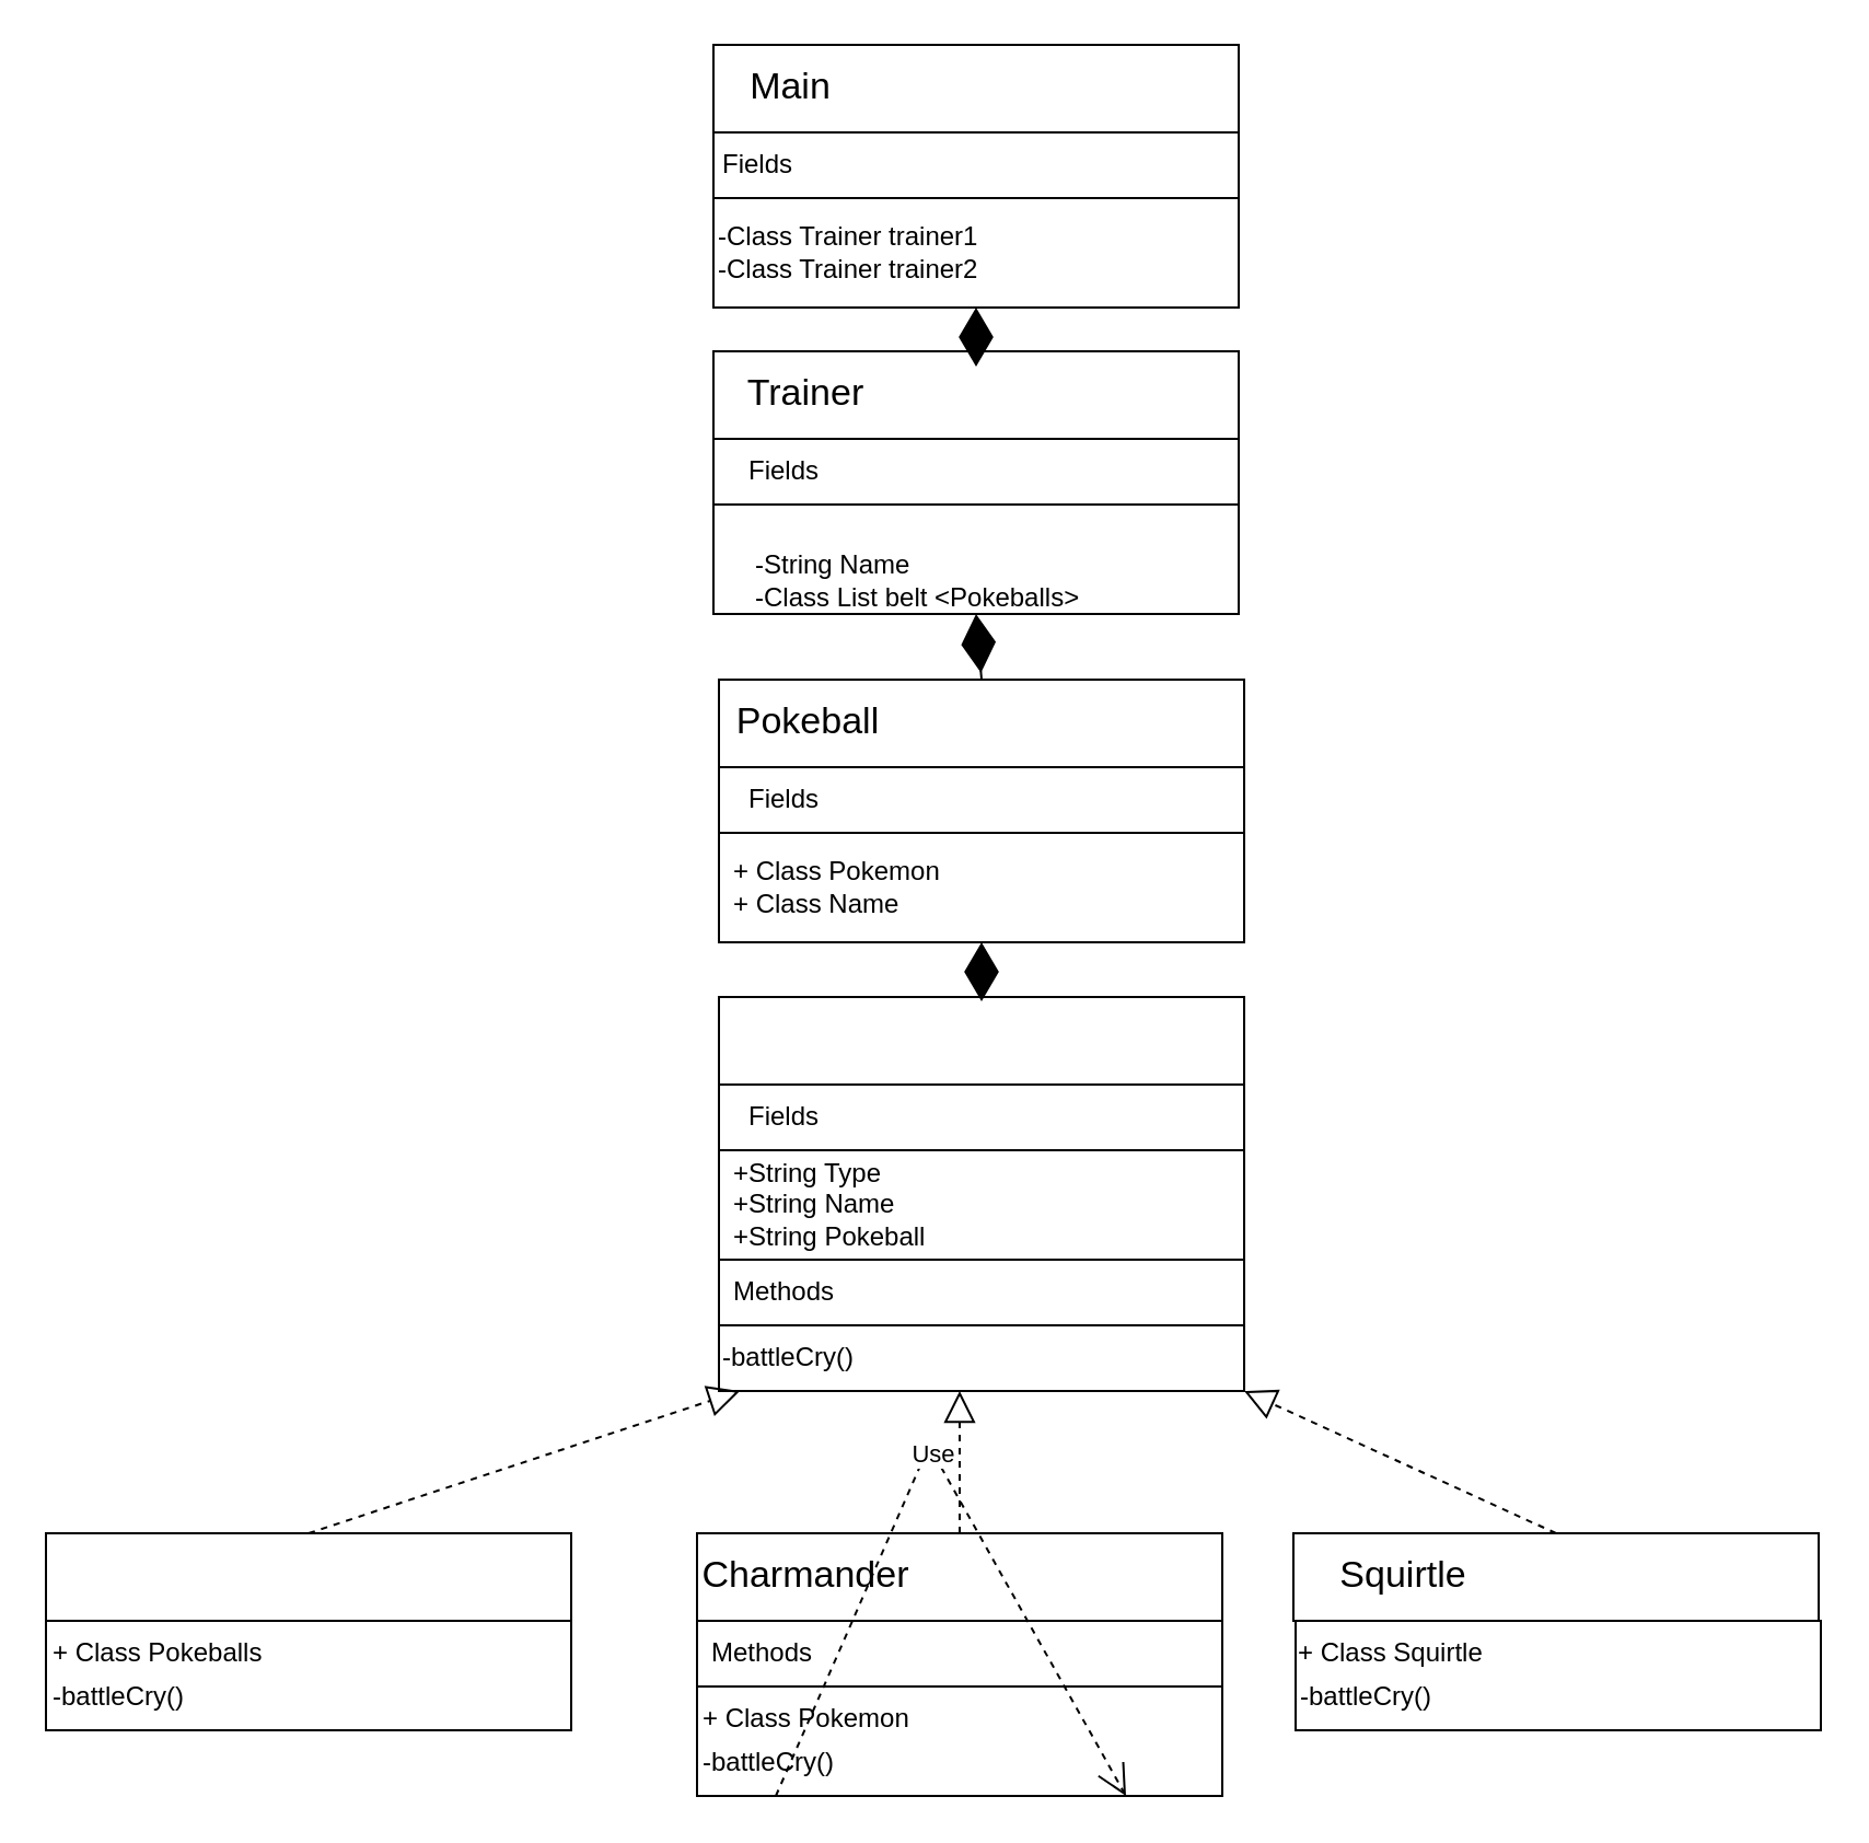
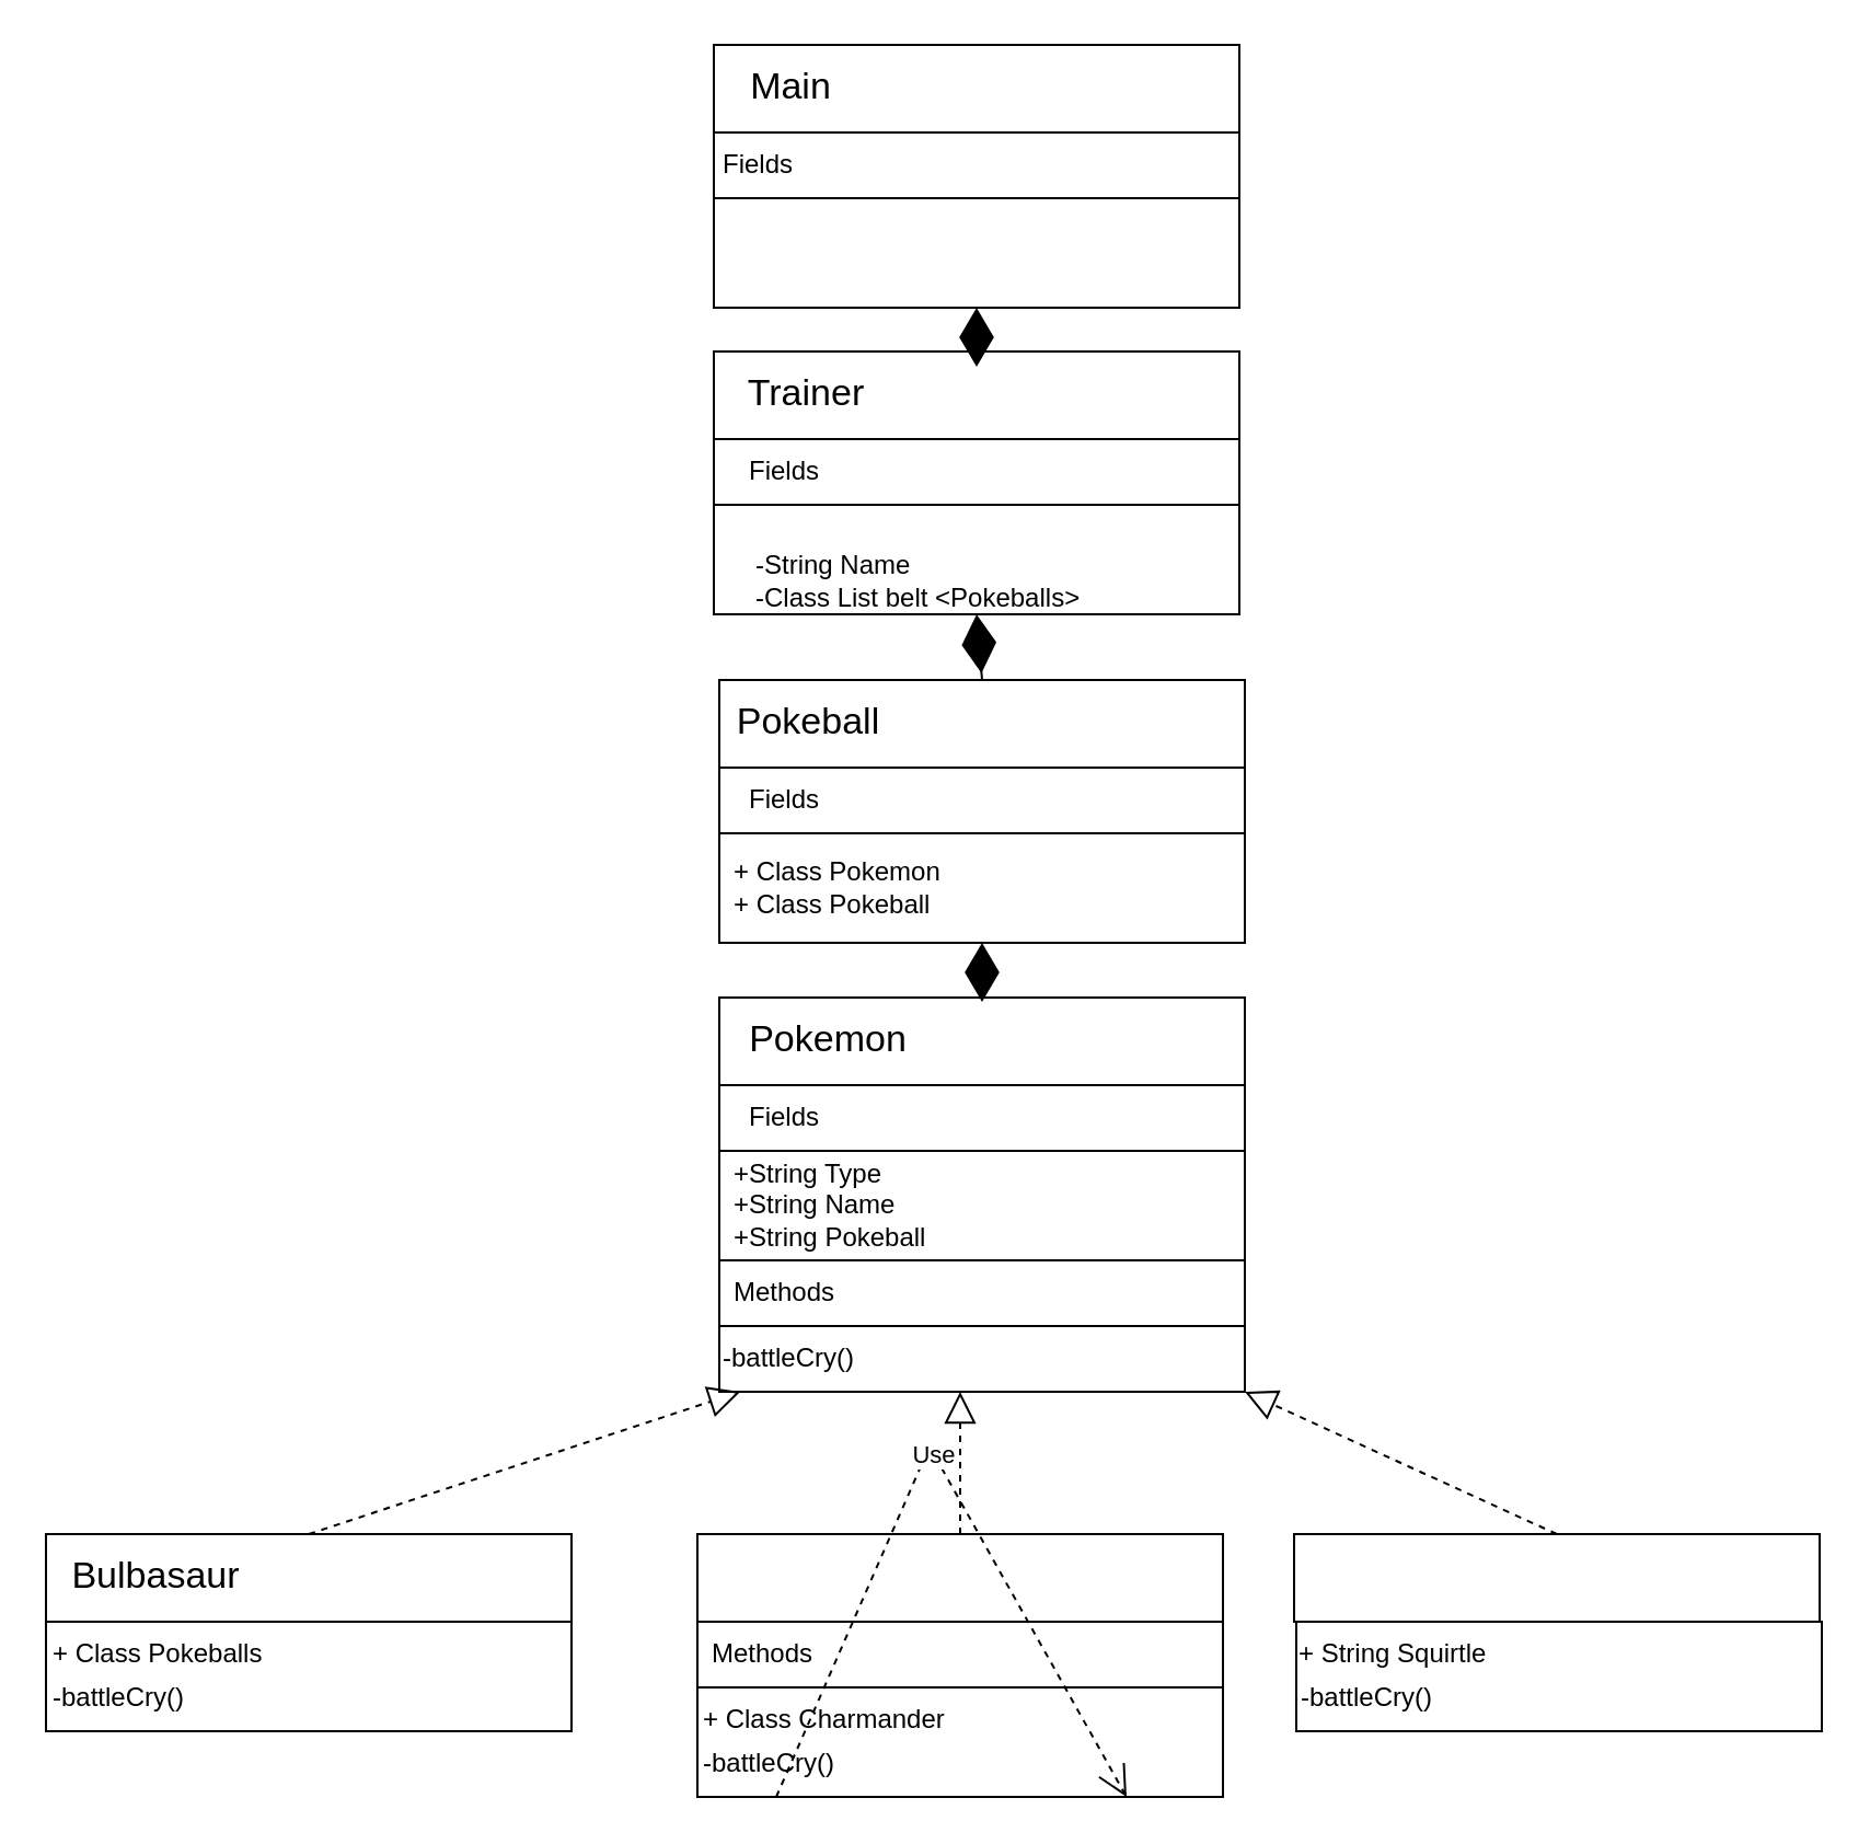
  <mxCell id="0" />
  <mxCell id="1" parent="0" />
  <mxCell id="2" value="" style="rounded=0;whiteSpace=wrap;html=1;" parent="1" vertex="1"><mxGeometry x="318" y="700" width="240" height="40" as="geometry" /></mxCell>
  <mxCell id="3" value="" style="rounded=0;whiteSpace=wrap;html=1;" parent="1" vertex="1"><mxGeometry x="318" y="740" width="240" height="30" as="geometry" /></mxCell>
- <mxCell id="4" value="&lt;font style=&quot;font-size: 17px;&quot;&gt;Charmander&lt;/font&gt;" style="text;html=1;strokeColor=none;fillColor=none;align=center;verticalAlign=middle;whiteSpace=wrap;rounded=0;" parent="1" vertex="1"><mxGeometry x="318" y="705" width="100" height="30" as="geometry" /></mxCell>
  <mxCell id="5" value="" style="rounded=0;whiteSpace=wrap;html=1;" parent="1" vertex="1"><mxGeometry x="318" y="770" width="240" height="50" as="geometry" /></mxCell>
  <mxCell id="6" value="Methods" style="text;html=1;strokeColor=none;fillColor=none;align=center;verticalAlign=middle;whiteSpace=wrap;rounded=0;" parent="1" vertex="1"><mxGeometry x="318" y="740" width="60" height="30" as="geometry" /></mxCell>
- <mxCell id="7" value="+ Class Pokemon" style="text;html=1;strokeColor=none;fillColor=none;align=left;verticalAlign=middle;whiteSpace=wrap;rounded=0;" parent="1" vertex="1"><mxGeometry x="319" y="770" width="148.5" height="30" as="geometry" /></mxCell>
+ <mxCell id="7" value="+ Class Charmander" style="text;html=1;strokeColor=none;fillColor=none;align=left;verticalAlign=middle;whiteSpace=wrap;rounded=0;" parent="1" vertex="1"><mxGeometry x="319" y="770" width="148.5" height="30" as="geometry" /></mxCell>
  <mxCell id="8" value="&lt;div style=&quot;&quot;&gt;&lt;span style=&quot;background-color: initial;&quot;&gt;-battleCry()&lt;/span&gt;&lt;br&gt;&lt;/div&gt;" style="text;html=1;strokeColor=none;fillColor=none;align=left;verticalAlign=middle;whiteSpace=wrap;rounded=0;" parent="1" vertex="1"><mxGeometry x="319" y="790" width="110" height="30" as="geometry" /></mxCell>
  <mxCell id="9" value="" style="rounded=0;whiteSpace=wrap;html=1;" parent="1" vertex="1"><mxGeometry x="328" y="310" width="240" height="40" as="geometry" /></mxCell>
  <mxCell id="10" value="" style="rounded=0;whiteSpace=wrap;html=1;" parent="1" vertex="1"><mxGeometry x="328" y="350" width="240" height="30" as="geometry" /></mxCell>
  <mxCell id="11" value="&lt;span style=&quot;font-size: 17px;&quot;&gt;Pokeball&lt;/span&gt;" style="text;html=1;strokeColor=none;fillColor=none;align=center;verticalAlign=middle;whiteSpace=wrap;rounded=0;" parent="1" vertex="1"><mxGeometry x="319" y="315" width="100" height="30" as="geometry" /></mxCell>
  <mxCell id="12" value="" style="rounded=0;whiteSpace=wrap;html=1;" parent="1" vertex="1"><mxGeometry x="328" y="380" width="240" height="50" as="geometry" /></mxCell>
  <mxCell id="13" value="Fields" style="text;html=1;strokeColor=none;fillColor=none;align=center;verticalAlign=middle;whiteSpace=wrap;rounded=0;" parent="1" vertex="1"><mxGeometry x="328" y="350" width="60" height="30" as="geometry" /></mxCell>
- <mxCell id="14" value="+ Class Pokemon&lt;br&gt;+ Class Name" style="text;html=1;strokeColor=none;fillColor=none;align=left;verticalAlign=middle;whiteSpace=wrap;rounded=0;" parent="1" vertex="1"><mxGeometry x="333" y="390" width="110" height="30" as="geometry" /></mxCell>
+ <mxCell id="14" value="+ Class Pokemon&lt;br&gt;+ Class Pokeball" style="text;html=1;strokeColor=none;fillColor=none;align=left;verticalAlign=middle;whiteSpace=wrap;rounded=0;" parent="1" vertex="1"><mxGeometry x="333" y="390" width="110" height="30" as="geometry" /></mxCell>
  <mxCell id="15" value="" style="rounded=0;whiteSpace=wrap;html=1;" parent="1" vertex="1"><mxGeometry x="325.5" y="160" width="240" height="40" as="geometry" /></mxCell>
  <mxCell id="16" value="" style="rounded=0;whiteSpace=wrap;html=1;" parent="1" vertex="1"><mxGeometry x="325.5" y="200" width="240" height="30" as="geometry" /></mxCell>
  <mxCell id="17" value="&lt;font style=&quot;font-size: 17px;&quot;&gt;Trainer&lt;/font&gt;" style="text;html=1;strokeColor=none;fillColor=none;align=center;verticalAlign=middle;whiteSpace=wrap;rounded=0;" parent="1" vertex="1"><mxGeometry x="318" y="165" width="100" height="30" as="geometry" /></mxCell>
  <mxCell id="18" value="" style="rounded=0;whiteSpace=wrap;html=1;" parent="1" vertex="1"><mxGeometry x="325.5" y="230" width="240" height="50" as="geometry" /></mxCell>
  <mxCell id="19" value="Fields" style="text;html=1;strokeColor=none;fillColor=none;align=center;verticalAlign=middle;whiteSpace=wrap;rounded=0;" parent="1" vertex="1"><mxGeometry x="328" y="200" width="60" height="30" as="geometry" /></mxCell>
  <mxCell id="20" value="-String Name&lt;br&gt;-Class List belt &amp;lt;Pokeballs&amp;gt;" style="text;html=1;strokeColor=none;fillColor=none;align=left;verticalAlign=middle;whiteSpace=wrap;rounded=0;" parent="1" vertex="1"><mxGeometry x="343" y="255" width="185" height="20" as="geometry" /></mxCell>
  <mxCell id="21" value="" style="rounded=0;whiteSpace=wrap;html=1;" parent="1" vertex="1"><mxGeometry x="325.5" y="20" width="240" height="40" as="geometry" /></mxCell>
  <mxCell id="22" value="" style="rounded=0;whiteSpace=wrap;html=1;" parent="1" vertex="1"><mxGeometry x="325.5" y="60" width="240" height="30" as="geometry" /></mxCell>
  <mxCell id="23" value="&lt;font style=&quot;font-size: 17px;&quot;&gt;Main&lt;/font&gt;" style="text;html=1;strokeColor=none;fillColor=none;align=center;verticalAlign=middle;whiteSpace=wrap;rounded=0;" parent="1" vertex="1"><mxGeometry x="310.5" y="25" width="100" height="30" as="geometry" /></mxCell>
  <mxCell id="24" value="" style="rounded=0;whiteSpace=wrap;html=1;" parent="1" vertex="1"><mxGeometry x="325.5" y="90" width="240" height="50" as="geometry" /></mxCell>
  <mxCell id="25" value="Fields" style="text;html=1;strokeColor=none;fillColor=none;align=center;verticalAlign=middle;whiteSpace=wrap;rounded=0;" parent="1" vertex="1"><mxGeometry x="315.5" y="60" width="60" height="30" as="geometry" /></mxCell>
- <mxCell id="26" value="-Class Trainer trainer1&lt;br&gt;-Class Trainer trainer2" style="text;html=1;strokeColor=none;fillColor=none;align=left;verticalAlign=middle;whiteSpace=wrap;rounded=0;" parent="1" vertex="1"><mxGeometry x="325.5" y="100" width="225" height="30" as="geometry" /></mxCell>
  <mxCell id="27" value="" style="rounded=0;whiteSpace=wrap;html=1;" parent="1" vertex="1"><mxGeometry x="328" y="455" width="240" height="40" as="geometry" /></mxCell>
  <mxCell id="28" value="" style="rounded=0;whiteSpace=wrap;html=1;" parent="1" vertex="1"><mxGeometry x="328" y="495" width="240" height="30" as="geometry" /></mxCell>
+ <mxCell id="29" value="&lt;font style=&quot;font-size: 17px;&quot;&gt;Pokemon&lt;/font&gt;" style="text;html=1;strokeColor=none;fillColor=none;align=center;verticalAlign=middle;whiteSpace=wrap;rounded=0;" parent="1" vertex="1"><mxGeometry x="328" y="460" width="100" height="30" as="geometry" /></mxCell>
  <mxCell id="30" value="" style="rounded=0;whiteSpace=wrap;html=1;" parent="1" vertex="1"><mxGeometry x="328" y="525" width="240" height="50" as="geometry" /></mxCell>
  <mxCell id="31" value="Fields" style="text;html=1;strokeColor=none;fillColor=none;align=center;verticalAlign=middle;whiteSpace=wrap;rounded=0;" parent="1" vertex="1"><mxGeometry x="328" y="495" width="60" height="30" as="geometry" /></mxCell>
  <mxCell id="32" value="+String Type&lt;br&gt;+String Name&lt;br&gt;+String Pokeball" style="text;html=1;strokeColor=none;fillColor=none;align=left;verticalAlign=middle;whiteSpace=wrap;rounded=0;" parent="1" vertex="1"><mxGeometry x="333" y="535" width="110" height="30" as="geometry" /></mxCell>
  <mxCell id="33" value="" style="rounded=0;whiteSpace=wrap;html=1;" parent="1" vertex="1"><mxGeometry x="328" y="575" width="240" height="30" as="geometry" /></mxCell>
  <mxCell id="34" value="Methods" style="text;html=1;strokeColor=none;fillColor=none;align=center;verticalAlign=middle;whiteSpace=wrap;rounded=0;" parent="1" vertex="1"><mxGeometry x="328" y="575" width="60" height="30" as="geometry" /></mxCell>
  <mxCell id="35" value="" style="rounded=0;whiteSpace=wrap;html=1;" parent="1" vertex="1"><mxGeometry x="328" y="605" width="240" height="30" as="geometry" /></mxCell>
  <mxCell id="36" value="&lt;div style=&quot;&quot;&gt;&lt;span style=&quot;background-color: initial;&quot;&gt;-battleCry()&lt;/span&gt;&lt;br&gt;&lt;/div&gt;" style="text;html=1;strokeColor=none;fillColor=none;align=left;verticalAlign=middle;whiteSpace=wrap;rounded=0;" parent="1" vertex="1"><mxGeometry x="328" y="605" width="110" height="30" as="geometry" /></mxCell>
  <mxCell id="37" value="" style="rounded=0;whiteSpace=wrap;html=1;" parent="1" vertex="1"><mxGeometry x="20.5" y="700" width="240" height="40" as="geometry" /></mxCell>
+ <mxCell id="38" value="&lt;font style=&quot;font-size: 17px;&quot;&gt;Bulbasaur&lt;/font&gt;" style="text;html=1;strokeColor=none;fillColor=none;align=center;verticalAlign=middle;whiteSpace=wrap;rounded=0;" parent="1" vertex="1"><mxGeometry x="20.5" y="705" width="100" height="30" as="geometry" /></mxCell>
  <mxCell id="39" value="" style="rounded=0;whiteSpace=wrap;html=1;" parent="1" vertex="1"><mxGeometry x="590.5" y="700" width="240" height="40" as="geometry" /></mxCell>
- <mxCell id="40" value="&lt;font style=&quot;font-size: 17px;&quot;&gt;Squirtle&lt;/font&gt;" style="text;html=1;strokeColor=none;fillColor=none;align=center;verticalAlign=middle;whiteSpace=wrap;rounded=0;" parent="1" vertex="1"><mxGeometry x="590.5" y="705" width="100" height="30" as="geometry" /></mxCell>
  <mxCell id="41" value="" style="endArrow=diamondThin;endFill=1;endSize=24;html=1;rounded=0;exitX=0.5;exitY=0;exitDx=0;exitDy=0;entryX=0.5;entryY=1;entryDx=0;entryDy=0;" parent="1" source="27" target="12" edge="1"><mxGeometry width="160" relative="1" as="geometry"><mxPoint x="244" y="540" as="sourcePoint" /><mxPoint x="404" y="540" as="targetPoint" /></mxGeometry></mxCell>
  <mxCell id="42" value="" style="endArrow=diamondThin;endFill=1;endSize=24;html=1;rounded=0;exitX=0.5;exitY=0;exitDx=0;exitDy=0;entryX=0.5;entryY=1;entryDx=0;entryDy=0;" parent="1" source="9" target="18" edge="1"><mxGeometry width="160" relative="1" as="geometry"><mxPoint x="244" y="540" as="sourcePoint" /><mxPoint x="404" y="540" as="targetPoint" /></mxGeometry></mxCell>
  <mxCell id="43" value="" style="endArrow=diamondThin;endFill=1;endSize=24;html=1;rounded=0;exitX=0.5;exitY=0;exitDx=0;exitDy=0;entryX=0.5;entryY=1;entryDx=0;entryDy=0;" parent="1" source="15" target="24" edge="1"><mxGeometry width="160" relative="1" as="geometry"><mxPoint x="244" y="180" as="sourcePoint" /><mxPoint x="404" y="180" as="targetPoint" /></mxGeometry></mxCell>
  <mxCell id="44" value="" style="endArrow=block;dashed=1;endFill=0;endSize=12;html=1;rounded=0;exitX=0.5;exitY=0;exitDx=0;exitDy=0;" parent="1" source="37" target="36" edge="1"><mxGeometry width="160" relative="1" as="geometry"><mxPoint x="214" y="660" as="sourcePoint" /><mxPoint x="374" y="660" as="targetPoint" /></mxGeometry></mxCell>
  <mxCell id="45" value="" style="endArrow=block;dashed=1;endFill=0;endSize=12;html=1;rounded=0;exitX=0.5;exitY=0;exitDx=0;exitDy=0;entryX=1;entryY=1;entryDx=0;entryDy=0;" parent="1" source="2" target="36" edge="1"><mxGeometry width="160" relative="1" as="geometry"><mxPoint x="214" y="660" as="sourcePoint" /><mxPoint x="374" y="660" as="targetPoint" /></mxGeometry></mxCell>
  <mxCell id="46" value="" style="endArrow=block;dashed=1;endFill=0;endSize=12;html=1;rounded=0;exitX=0.5;exitY=0;exitDx=0;exitDy=0;entryX=1;entryY=1;entryDx=0;entryDy=0;" parent="1" source="39" target="35" edge="1"><mxGeometry width="160" relative="1" as="geometry"><mxPoint x="464" y="660" as="sourcePoint" /><mxPoint x="624" y="660" as="targetPoint" /></mxGeometry></mxCell>
  <mxCell id="47" value="" style="rounded=0;whiteSpace=wrap;html=1;" parent="1" vertex="1"><mxGeometry x="591.5" y="740" width="240" height="50" as="geometry" /></mxCell>
- <mxCell id="48" value="+ Class Squirtle" style="text;html=1;strokeColor=none;fillColor=none;align=left;verticalAlign=middle;whiteSpace=wrap;rounded=0;" parent="1" vertex="1"><mxGeometry x="590.5" y="740" width="148.5" height="30" as="geometry" /></mxCell>
+ <mxCell id="48" value="+ String Squirtle" style="text;html=1;strokeColor=none;fillColor=none;align=left;verticalAlign=middle;whiteSpace=wrap;rounded=0;" parent="1" vertex="1"><mxGeometry x="590.5" y="740" width="148.5" height="30" as="geometry" /></mxCell>
  <mxCell id="49" value="&lt;div style=&quot;&quot;&gt;&lt;span style=&quot;background-color: initial;&quot;&gt;-battleCry()&lt;/span&gt;&lt;br&gt;&lt;/div&gt;" style="text;html=1;strokeColor=none;fillColor=none;align=left;verticalAlign=middle;whiteSpace=wrap;rounded=0;" parent="1" vertex="1"><mxGeometry x="591.5" y="760" width="110" height="30" as="geometry" /></mxCell>
  <mxCell id="50" value="" style="rounded=0;whiteSpace=wrap;html=1;" parent="1" vertex="1"><mxGeometry x="20.5" y="740" width="240" height="50" as="geometry" /></mxCell>
  <mxCell id="51" value="+ Class Pokeballs" style="text;html=1;strokeColor=none;fillColor=none;align=left;verticalAlign=middle;whiteSpace=wrap;rounded=0;" parent="1" vertex="1"><mxGeometry x="21.5" y="740" width="148.5" height="30" as="geometry" /></mxCell>
  <mxCell id="52" value="&lt;div style=&quot;&quot;&gt;&lt;span style=&quot;background-color: initial;&quot;&gt;-battleCry()&lt;/span&gt;&lt;br&gt;&lt;/div&gt;" style="text;html=1;strokeColor=none;fillColor=none;align=left;verticalAlign=middle;whiteSpace=wrap;rounded=0;" parent="1" vertex="1"><mxGeometry x="21.5" y="760" width="110" height="30" as="geometry" /></mxCell>
  <mxCell id="53" value="Use" style="endArrow=open;endSize=12;dashed=1;html=1;rounded=0;" edge="1" parent="1"><mxGeometry width="160" relative="1" as="geometry"><mxPoint x="354" y="820" as="sourcePoint" /><mxPoint x="514" y="820" as="targetPoint" /><Array as="points"><mxPoint x="424" y="660" /></Array></mxGeometry></mxCell>
